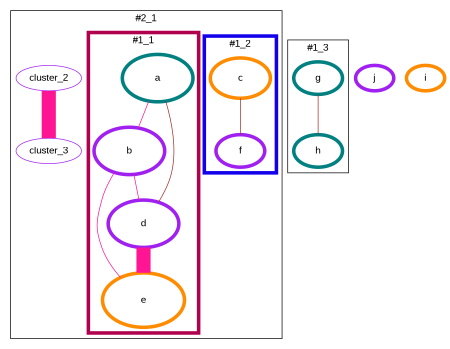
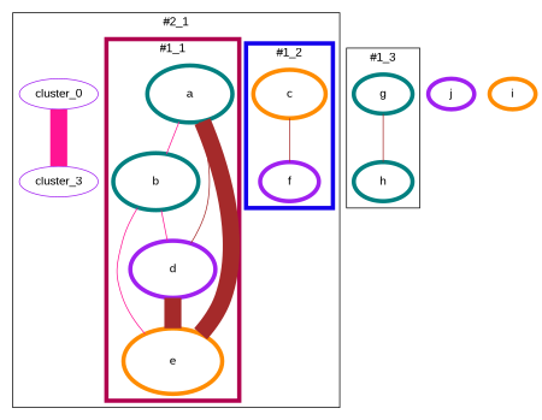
  digraph {
    fontname="Liberation Sans"
    node [color=purple fontname="Liberation Sans" style="setlinewidth(5)"]
    edge [color=deeppink dir=none fontname="Liberation Sans" style="setlinewidth(1)"]
    n1 [color=darkorange height=0.7857142855 label=c width=1.17857142825]
    n2 [height=0.642857143 label=f width=0.9642857144999999]
    n3 [color=teal height=0.9285714285 label=a width=1.39285714275]
-   n4 [height=0.9285714285 label=b width=1.39285714275]
+   n4 [color=teal height=0.9285714285 label=b width=1.39285714275]
    n5 [height=0.9285714285 label=d width=1.39285714275]
    n6 [color=darkorange height=1.0714285715 label=e width=1.60714285725]
-   cluster_2 [style=""]
+   cluster_2 [label=cluster_0 style=""]
    cluster_3 [style=""]
    n9 [color=teal height=0.642857143 label=g width=0.9642857144999999]
    n10 [color=teal height=0.642857143 label=h width=0.9642857144999999]
    n11 [height=0.5 label=j width=0.75]
    n12 [color=darkorange height=0.5 label=i width=0.75]
    subgraph cluster_1 {
      label="#2_1"
      cluster_2
      cluster_3
      subgraph cluster_2 {
        color="#1300eb"
        label="#1_2"
        style="setlinewidth(5)"
        n1
        n2
      }
      subgraph cluster_3 {
        color="#b0004e"
        label="#1_1"
        style="setlinewidth(5)"
        n3
        n4
        n5
        n6
      }
    }
    subgraph cluster_4 {
      label="#1_3"
      n9
      n10
    }
    n1 -> n2 [color=brown]
    n3 -> n4
    n3 -> n5 [color=brown]
+   n3 -> n6 [color=brown style="setlinewidth(20)"]
    n4 -> n5
    n4 -> n6
-   n5 -> n6 [style="setlinewidth(20)"]
+   n5 -> n6 [color=brown style="setlinewidth(20)"]
    cluster_2 -> cluster_3 [style="setlinewidth(20)"]
    n9 -> n10 [color=brown]
  }
